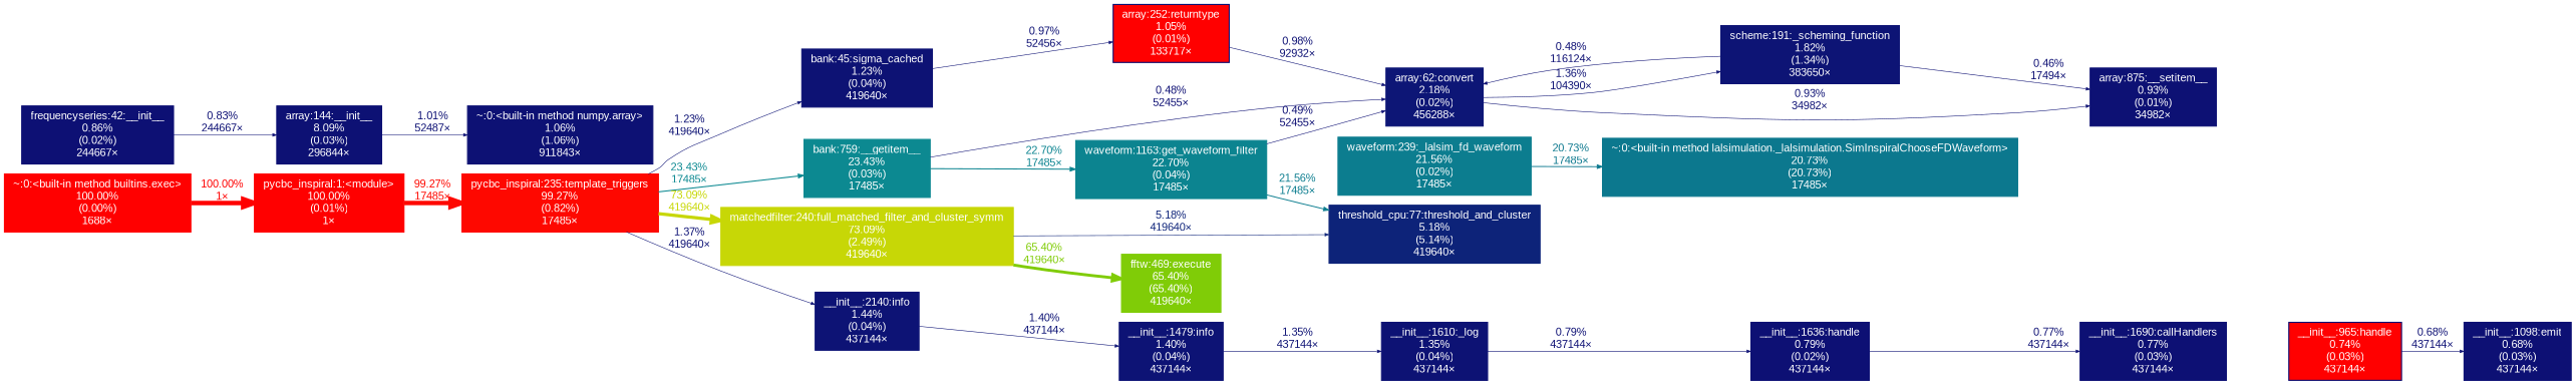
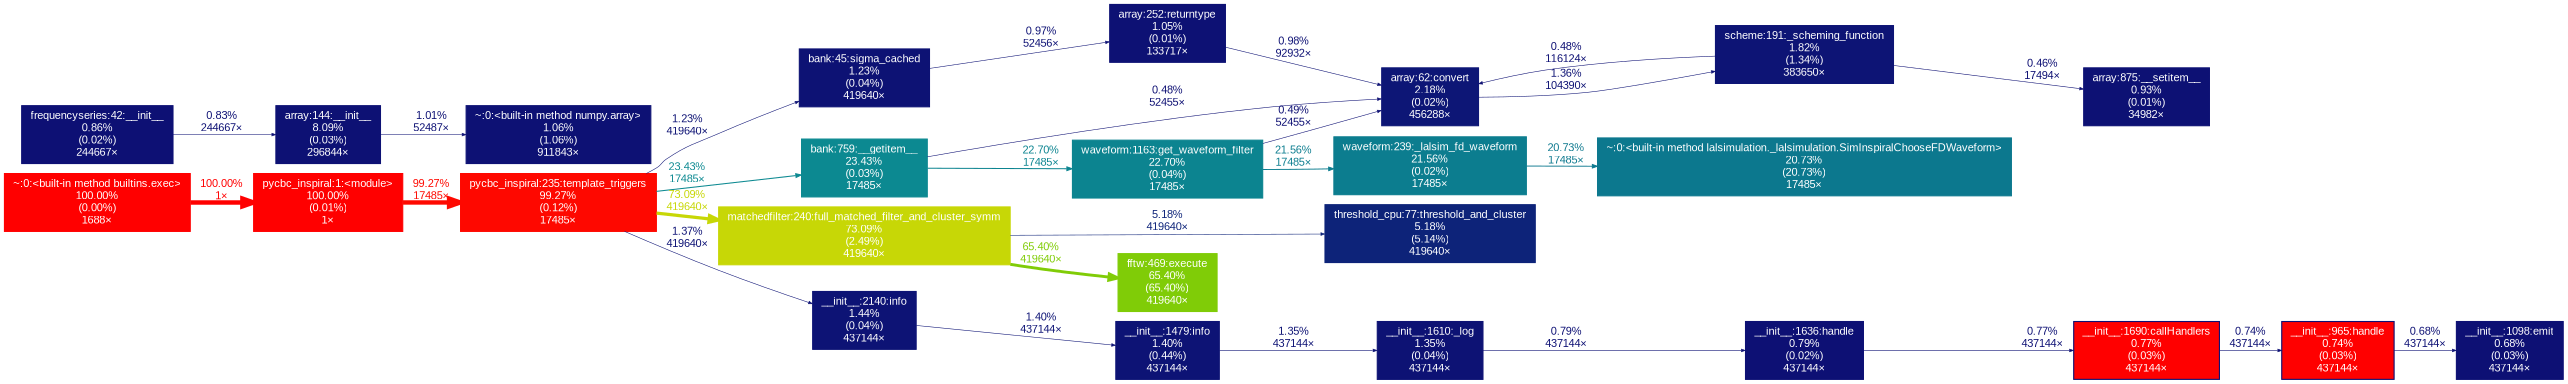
  digraph {
    fontname=Arial
    nodesep=0.125
    rankdir=LR
    ranksep=0.25
    node [color="#0d1074" fontcolor="#ffffff" fontname=Arial fontsize=10.00 shape=box style=filled]
    edge [arrowsize=0.35 color="#0d1074" fontcolor="#0d1074" fontname=Arial fontsize=10.00 labeldistance=0.50 penwidth=0.50]
    n1 [color="#ff0000" height=0 label="pycbc_inspiral:1:<module>\n100.00%\n(0.01%)\n1×" width=0]
-   n2 [color="#fe0800" height=0 label="pycbc_inspiral:235:template_triggers\n99.27%\n(0.82%)\n17485×" width=0]
+   n2 [color="#fe0800" height=0 label="pycbc_inspiral:235:template_triggers\n99.27%\n(0.12%)\n17485×" width=0]
    n3 [color="#0d1274" height=0 label="bank:45:sigma_cached\n1.23%\n(0.04%)\n419640×" width=0]
    n4 [color="#0c8991" height=0 label="bank:759:__getitem__\n23.43%\n(0.03%)\n17485×" width=0]
    n5 [color="#c7d706" height=0 label="matchedfilter:240:full_matched_filter_and_cluster_symm\n73.09%\n(2.49%)\n419640×" width=0]
    n6 [color="#0d1375" height=0 label="__init__:2140:info\n1.44%\n(0.04%)\n437144×" width=0]
-   n7 [color="#0d1174" height=0 label="array:252:returntype\n1.05%\n(0.01%)\n133717×" width=0 fillcolor="#ff0000"]
+   n7 [color="#0d1174" height=0 label="array:252:returntype\n1.05%\n(0.01%)\n133717×" width=0]
    n8 [color="#0d1676" height=0 label="array:62:convert\n2.18%\n(0.02%)\n456288×" width=0]
    n9 [color="#0c8490" height=0 label="waveform:1163:get_waveform_filter\n22.70%\n(0.04%)\n17485×" width=0]
    n10 [color="#0d2379" height=0 label="threshold_cpu:77:threshold_and_cluster\n5.18%\n(5.14%)\n419640×" width=0]
    n11 [color="#80cc07" height=0 label="fftw:469:execute\n65.40%\n(65.40%)\n419640×" width=0]
-   n12 [color="#0d1375" height=0 label="__init__:1479:info\n1.40%\n(0.04%)\n437144×" width=0]
+   n12 [color="#0d1375" height=0 label="__init__:1479:info\n1.40%\n(0.44%)\n437144×" width=0]
    n13 [color="#0d1174" height=0 label="~:0:<built-in method numpy.array>\n1.06%\n(1.06%)\n911843×" width=0]
    n14 [color="#ff0000" height=0 label="~:0:<built-in method builtins.exec>\n100.00%\n(0.00%)\n1688×" width=0]
    n15 [height=0 label="__init__:1098:emit\n0.68%\n(0.03%)\n437144×" width=0]
    n16 [color="#0d1475" height=0 label="scheme:191:_scheming_function\n1.82%\n(1.34%)\n383650×" width=0]
    n17 [color="#0d1174" height=0 label="array:875:__setitem__\n0.93%\n(0.01%)\n34982×" width=0]
    n18 [color="#0d1174" height=0 label="array:144:__init__\n8.09%\n(0.03%)\n296844×" width=0]
    n19 [color="#0c7d8f" height=0 label="waveform:239:_lalsim_fd_waveform\n21.56%\n(0.02%)\n17485×" width=0]
    n20 [color="#0c788e" height=0 label="~:0:<built-in method lalsimulation._lalsimulation.SimInspiralChooseFDWaveform>\n20.73%\n(20.73%)\n17485×" width=0]
    n21 [height=0 label="frequencyseries:42:__init__\n0.86%\n(0.02%)\n244667×" width=0]
    n22 [color="#0d1274" height=0 label="__init__:1610:_log\n1.35%\n(0.04%)\n437144×" width=0]
    n23 [height=0 label="__init__:1636:handle\n0.79%\n(0.02%)\n437144×" width=0]
-   n24 [height=0 label="__init__:1690:callHandlers\n0.77%\n(0.03%)\n437144×" width=0]
+   n24 [height=0 label="__init__:1690:callHandlers\n0.77%\n(0.03%)\n437144×" width=0 fillcolor="#ff0000"]
    n25 [fillcolor="#ff0000" height=0 label="__init__:965:handle\n0.74%\n(0.03%)\n437144×" width=0]
    n1 -> n2 [arrowsize=1.00 color="#fe0800" fontcolor="#fe0800" label="99.27%\n17485×" labeldistance=3.97 penwidth=3.97]
    n2 -> n3 [color="#0d1274" fontcolor="#0d1274" label="1.23%\n419640×"]
    n2 -> n4 [arrowsize=0.48 color="#0c8991" fontcolor="#0c8991" label="23.43%\n17485×" labeldistance=0.94 penwidth=0.94]
    n2 -> n5 [arrowsize=0.85 color="#c7d706" fontcolor="#c7d706" label="73.09%\n419640×" labeldistance=2.92 penwidth=2.92]
    n2 -> n6 [color="#0d1275" fontcolor="#0d1275" label="1.37%\n419640×"]
    n3 -> n7 [color="#0d1174" fontcolor="#0d1174" label="0.97%\n52456×"]
    n4 -> n8 [color="#0d0f73" fontcolor="#0d0f73" label="0.48%\n52455×"]
    n4 -> n9 [arrowsize=0.48 color="#0c8490" fontcolor="#0c8490" label="22.70%\n17485×" labeldistance=0.91 penwidth=0.91]
    n5 -> n10 [color="#0d2379" fontcolor="#0d2379" label="5.18%\n419640×"]
    n5 -> n11 [arrowsize=0.81 color="#80cc07" fontcolor="#80cc07" label="65.40%\n419640×" labeldistance=2.62 penwidth=2.62]
    n6 -> n12 [color="#0d1375" fontcolor="#0d1375" label="1.40%\n437144×"]
    n7 -> n8 [color="#0d1174" fontcolor="#0d1174" label="0.98%\n92932×"]
    n8 -> n16 [color="#0d1274" fontcolor="#0d1274" label="1.36%\n104390×"]
-   n8 -> n17 [color="#0d1174" fontcolor="#0d1174" label="0.93%\n34982×"]
    n9 -> n8 [color="#0d0f73" fontcolor="#0d0f73" label="0.49%\n52455×"]
-   n9 -> n10 [arrowsize=0.46 color="#0c7d8f" fontcolor="#0c7d8f" label="21.56%\n17485×" labeldistance=0.86 penwidth=0.86]
+   n9 -> n19 [arrowsize=0.46 color="#0c7d8f" fontcolor="#0c7d8f" label="21.56%\n17485×" labeldistance=0.86 penwidth=0.86]
    n12 -> n22 [color="#0d1274" fontcolor="#0d1274" label="1.35%\n437144×"]
    n14 -> n1 [arrowsize=1.00 color="#ff0000" fontcolor="#ff0000" label="100.00%\n1×" labeldistance=4.00 penwidth=4.00]
    n16 -> n8 [color="#0d0f73" fontcolor="#0d0f73" label="0.48%\n116124×"]
    n16 -> n17 [color="#0d0f73" fontcolor="#0d0f73" label="0.46%\n17494×"]
    n18 -> n13 [color="#0d1174" fontcolor="#0d1174" label="1.01%\n52487×"]
    n19 -> n20 [arrowsize=0.46 color="#0c788e" fontcolor="#0c788e" label="20.73%\n17485×" labeldistance=0.83 penwidth=0.83]
    n21 -> n18 [label="0.83%\n244667×"]
    n22 -> n23 [label="0.79%\n437144×"]
    n23 -> n24 [label="0.77%\n437144×"]
+   n24 -> n25 [label="0.74%\n437144×"]
    n25 -> n15 [label="0.68%\n437144×"]
  }
